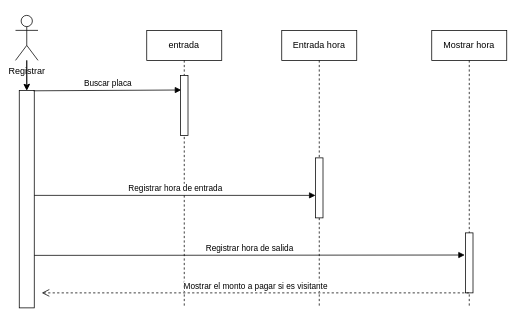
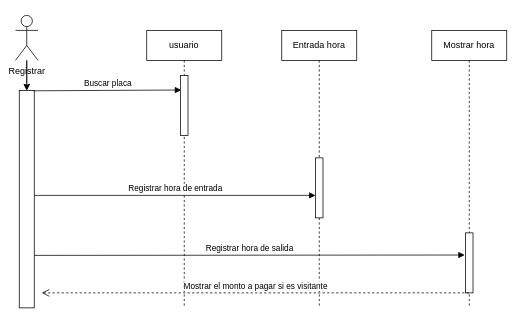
  <mxCell id="0" />
  <mxCell id="1" parent="0" />
  <mxCell id="2" value="" style="html=1;points=[];perimeter=orthogonalPerimeter;" vertex="1" parent="1"><mxGeometry x="25" y="120" width="20" height="290" as="geometry" /></mxCell>
  <mxCell id="3" value="" style="edgeStyle=orthogonalEdgeStyle;rounded=0;orthogonalLoop=1;jettySize=auto;html=1;" edge="1" parent="1" source="5" target="2"><mxGeometry relative="1" as="geometry" /></mxCell>
  <mxCell id="4" value="" style="edgeStyle=orthogonalEdgeStyle;rounded=0;orthogonalLoop=1;jettySize=auto;html=1;" edge="1" parent="1" source="5" target="2"><mxGeometry relative="1" as="geometry" /></mxCell>
  <mxCell id="5" value="Registrar" style="shape=umlActor;verticalLabelPosition=bottom;verticalAlign=top;html=1;" vertex="1" parent="1"><mxGeometry x="20" y="20" width="30" height="60" as="geometry" /></mxCell>
  <mxCell id="6" value="Buscar placa" style="html=1;verticalAlign=bottom;endArrow=block;rounded=0;entryX=0.1;entryY=0.244;entryDx=0;entryDy=0;entryPerimeter=0;exitX=0.95;exitY=0.002;exitDx=0;exitDy=0;exitPerimeter=0;" edge="1" target="8" parent="1" source="2"><mxGeometry relative="1" as="geometry"><mxPoint x="50" y="120" as="sourcePoint" /><mxPoint x="225" y="120" as="targetPoint" /></mxGeometry></mxCell>
- <mxCell id="7" value="entrada" style="shape=umlLifeline;perimeter=lifelinePerimeter;whiteSpace=wrap;html=1;container=1;collapsible=0;recursiveResize=0;outlineConnect=0;" vertex="1" parent="1"><mxGeometry x="195" y="40" width="100" height="370" as="geometry" /></mxCell>
+ <mxCell id="7" value="usuario" style="shape=umlLifeline;perimeter=lifelinePerimeter;whiteSpace=wrap;html=1;container=1;collapsible=0;recursiveResize=0;outlineConnect=0;" vertex="1" parent="1"><mxGeometry x="195" y="40" width="100" height="370" as="geometry" /></mxCell>
  <mxCell id="8" value="" style="html=1;points=[];perimeter=orthogonalPerimeter;" vertex="1" parent="7"><mxGeometry x="45" y="60" width="10" height="80" as="geometry" /></mxCell>
  <mxCell id="9" value="Entrada hora" style="shape=umlLifeline;perimeter=lifelinePerimeter;whiteSpace=wrap;html=1;container=1;collapsible=0;recursiveResize=0;outlineConnect=0;" vertex="1" parent="1"><mxGeometry x="375" y="40" width="100" height="370" as="geometry" /></mxCell>
  <mxCell id="10" value="" style="html=1;points=[];perimeter=orthogonalPerimeter;" vertex="1" parent="9"><mxGeometry x="45" y="170" width="10" height="80" as="geometry" /></mxCell>
  <mxCell id="11" value="Registrar hora de entrada" style="html=1;verticalAlign=bottom;endArrow=block;rounded=0;" edge="1" parent="1" target="10"><mxGeometry relative="1" as="geometry"><mxPoint x="45" y="260" as="sourcePoint" /><mxPoint x="405" y="260" as="targetPoint" /></mxGeometry></mxCell>
  <mxCell id="12" value="Mostrar hora" style="shape=umlLifeline;perimeter=lifelinePerimeter;whiteSpace=wrap;html=1;container=1;collapsible=0;recursiveResize=0;outlineConnect=0;" vertex="1" parent="1"><mxGeometry x="575" y="40" width="100" height="370" as="geometry" /></mxCell>
  <mxCell id="13" value="" style="html=1;points=[];perimeter=orthogonalPerimeter;" vertex="1" parent="12"><mxGeometry x="45" y="270" width="10" height="80" as="geometry" /></mxCell>
  <mxCell id="14" value="Mostrar el monto a pagar si es visitante" style="html=1;verticalAlign=bottom;endArrow=open;dashed=1;endSize=8;rounded=0;" edge="1" parent="12" source="12"><mxGeometry relative="1" as="geometry"><mxPoint x="30" y="350" as="sourcePoint" /><mxPoint x="-520" y="350" as="targetPoint" /></mxGeometry></mxCell>
  <mxCell id="15" value="Registrar hora de salida" style="html=1;verticalAlign=bottom;endArrow=block;rounded=0;entryX=-0.1;entryY=0.369;entryDx=0;entryDy=0;entryPerimeter=0;" edge="1" parent="1" target="13"><mxGeometry relative="1" as="geometry"><mxPoint x="45" y="340" as="sourcePoint" /><mxPoint x="615" y="340" as="targetPoint" /></mxGeometry></mxCell>
